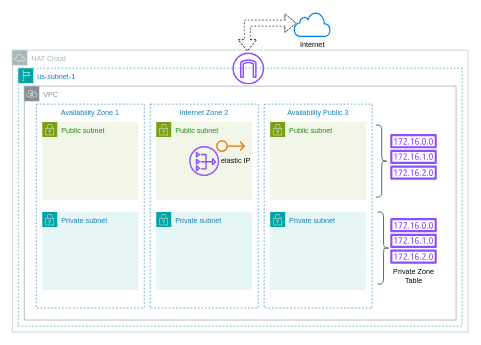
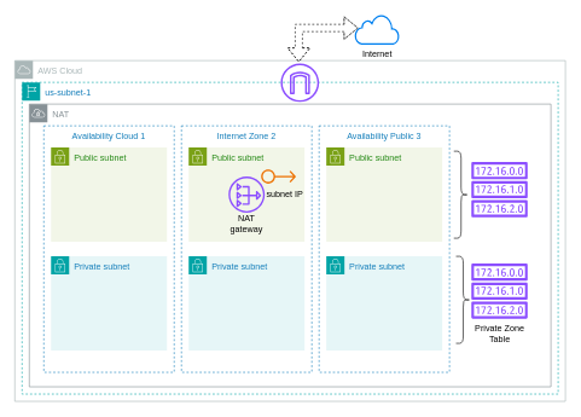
  <mxCell id="0" />
  <mxCell id="1" parent="0" />
- <mxCell id="2" value="NAT Cloud" style="sketch=0;outlineConnect=0;gradientColor=none;html=1;whiteSpace=wrap;fontSize=12;fontStyle=0;shape=mxgraph.aws4.group;grIcon=mxgraph.aws4.group_aws_cloud;strokeColor=#AAB7B8;fillColor=none;verticalAlign=top;align=left;spacingLeft=30;fontColor=#AAB7B8;dashed=0;" parent="1" vertex="1"><mxGeometry x="20" y="83" width="760" height="470" as="geometry" /></mxCell>
+ <mxCell id="2" value="AWS Cloud" style="sketch=0;outlineConnect=0;gradientColor=none;html=1;whiteSpace=wrap;fontSize=12;fontStyle=0;shape=mxgraph.aws4.group;grIcon=mxgraph.aws4.group_aws_cloud;strokeColor=#AAB7B8;fillColor=none;verticalAlign=top;align=left;spacingLeft=30;fontColor=#AAB7B8;dashed=0;" parent="1" vertex="1"><mxGeometry x="20" y="83" width="760" height="470" as="geometry" /></mxCell>
  <mxCell id="3" value="us-subnet-1" style="points=[[0,0],[0.25,0],[0.5,0],[0.75,0],[1,0],[1,0.25],[1,0.5],[1,0.75],[1,1],[0.75,1],[0.5,1],[0.25,1],[0,1],[0,0.75],[0,0.5],[0,0.25]];outlineConnect=0;gradientColor=none;html=1;whiteSpace=wrap;fontSize=12;fontStyle=0;container=1;pointerEvents=0;collapsible=0;recursiveResize=0;shape=mxgraph.aws4.group;grIcon=mxgraph.aws4.group_region;strokeColor=#00A4A6;fillColor=none;verticalAlign=top;align=left;spacingLeft=30;fontColor=#147EBA;dashed=1;" parent="1" vertex="1"><mxGeometry x="30" y="113" width="740" height="430" as="geometry" /></mxCell>
- <mxCell id="4" value="VPC" style="sketch=0;outlineConnect=0;gradientColor=none;html=1;whiteSpace=wrap;fontSize=12;fontStyle=0;shape=mxgraph.aws4.group;grIcon=mxgraph.aws4.group_vpc;strokeColor=#879196;fillColor=none;verticalAlign=top;align=left;spacingLeft=30;fontColor=#879196;dashed=0;" parent="1" vertex="1"><mxGeometry x="40" y="143" width="720" height="390" as="geometry" /></mxCell>
- <mxCell id="5" value="Availability Zone 1" style="fillColor=none;strokeColor=#147EBA;dashed=1;verticalAlign=top;fontStyle=0;fontColor=#147EBA;whiteSpace=wrap;html=1;" parent="1" vertex="1"><mxGeometry x="60" y="173" width="180" height="340" as="geometry" /></mxCell>
+ <mxCell id="4" value="NAT" style="sketch=0;outlineConnect=0;gradientColor=none;html=1;whiteSpace=wrap;fontSize=12;fontStyle=0;shape=mxgraph.aws4.group;grIcon=mxgraph.aws4.group_vpc;strokeColor=#879196;fillColor=none;verticalAlign=top;align=left;spacingLeft=30;fontColor=#879196;dashed=0;" parent="1" vertex="1"><mxGeometry x="40" y="143" width="720" height="390" as="geometry" /></mxCell>
+ <mxCell id="5" value="Availability Cloud 1" style="fillColor=none;strokeColor=#147EBA;dashed=1;verticalAlign=top;fontStyle=0;fontColor=#147EBA;whiteSpace=wrap;html=1;" parent="1" vertex="1"><mxGeometry x="60" y="173" width="180" height="340" as="geometry" /></mxCell>
  <mxCell id="6" value="Internet Zone 2" style="fillColor=none;strokeColor=#147EBA;dashed=1;verticalAlign=top;fontStyle=0;fontColor=#147EBA;whiteSpace=wrap;html=1;" parent="1" vertex="1"><mxGeometry x="250" y="173" width="180" height="340" as="geometry" /></mxCell>
  <mxCell id="7" value="Availability Public 3" style="fillColor=none;strokeColor=#147EBA;dashed=1;verticalAlign=top;fontStyle=0;fontColor=#147EBA;whiteSpace=wrap;html=1;" parent="1" vertex="1"><mxGeometry x="440" y="173" width="180" height="340" as="geometry" /></mxCell>
  <mxCell id="8" value="Public subnet" style="points=[[0,0],[0.25,0],[0.5,0],[0.75,0],[1,0],[1,0.25],[1,0.5],[1,0.75],[1,1],[0.75,1],[0.5,1],[0.25,1],[0,1],[0,0.75],[0,0.5],[0,0.25]];outlineConnect=0;gradientColor=none;html=1;whiteSpace=wrap;fontSize=12;fontStyle=0;container=1;pointerEvents=0;collapsible=0;recursiveResize=0;shape=mxgraph.aws4.group;grIcon=mxgraph.aws4.group_security_group;grStroke=0;strokeColor=#7AA116;fillColor=#F2F6E8;verticalAlign=top;align=left;spacingLeft=30;fontColor=#248814;dashed=0;" parent="1" vertex="1"><mxGeometry x="70" y="203" width="160" height="130" as="geometry" /></mxCell>
  <mxCell id="9" value="Public subnet" style="points=[[0,0],[0.25,0],[0.5,0],[0.75,0],[1,0],[1,0.25],[1,0.5],[1,0.75],[1,1],[0.75,1],[0.5,1],[0.25,1],[0,1],[0,0.75],[0,0.5],[0,0.25]];outlineConnect=0;gradientColor=none;html=1;whiteSpace=wrap;fontSize=12;fontStyle=0;container=1;pointerEvents=0;collapsible=0;recursiveResize=0;shape=mxgraph.aws4.group;grIcon=mxgraph.aws4.group_security_group;grStroke=0;strokeColor=#7AA116;fillColor=#F2F6E8;verticalAlign=top;align=left;spacingLeft=30;fontColor=#248814;dashed=0;" parent="1" vertex="1"><mxGeometry x="260" y="203" width="160" height="130" as="geometry" /></mxCell>
  <mxCell id="10" value="" style="sketch=0;outlineConnect=0;fontColor=#232F3E;gradientColor=none;fillColor=#8C4FFF;strokeColor=none;dashed=0;verticalLabelPosition=bottom;verticalAlign=top;align=center;html=1;fontSize=12;fontStyle=0;aspect=fixed;pointerEvents=1;shape=mxgraph.aws4.nat_gateway;" parent="9" vertex="1"><mxGeometry x="55" y="40" width="50" height="50" as="geometry" /></mxCell>
- <mxCell id="11" value="elastic IP" style="text;html=1;align=center;verticalAlign=middle;whiteSpace=wrap;rounded=0;labelBackgroundColor=none;fontColor=#000000;" parent="9" vertex="1"><mxGeometry x="103" y="50" width="60" height="30" as="geometry" /></mxCell>
+ <mxCell id="11" value="subnet IP" style="text;html=1;align=center;verticalAlign=middle;whiteSpace=wrap;rounded=0;labelBackgroundColor=none;fontColor=#000000;" parent="9" vertex="1"><mxGeometry x="103" y="50" width="60" height="30" as="geometry" /></mxCell>
  <mxCell id="12" value="Public subnet" style="points=[[0,0],[0.25,0],[0.5,0],[0.75,0],[1,0],[1,0.25],[1,0.5],[1,0.75],[1,1],[0.75,1],[0.5,1],[0.25,1],[0,1],[0,0.75],[0,0.5],[0,0.25]];outlineConnect=0;gradientColor=none;html=1;whiteSpace=wrap;fontSize=12;fontStyle=0;container=1;pointerEvents=0;collapsible=0;recursiveResize=0;shape=mxgraph.aws4.group;grIcon=mxgraph.aws4.group_security_group;grStroke=0;strokeColor=#7AA116;fillColor=#F2F6E8;verticalAlign=top;align=left;spacingLeft=30;fontColor=#248814;dashed=0;" parent="1" vertex="1"><mxGeometry x="450" y="203" width="160" height="130" as="geometry" /></mxCell>
  <mxCell id="13" value="Private subnet" style="points=[[0,0],[0.25,0],[0.5,0],[0.75,0],[1,0],[1,0.25],[1,0.5],[1,0.75],[1,1],[0.75,1],[0.5,1],[0.25,1],[0,1],[0,0.75],[0,0.5],[0,0.25]];outlineConnect=0;gradientColor=none;html=1;whiteSpace=wrap;fontSize=12;fontStyle=0;container=1;pointerEvents=0;collapsible=0;recursiveResize=0;shape=mxgraph.aws4.group;grIcon=mxgraph.aws4.group_security_group;grStroke=0;strokeColor=#00A4A6;fillColor=#E6F6F7;verticalAlign=top;align=left;spacingLeft=30;fontColor=#147EBA;dashed=0;" parent="1" vertex="1"><mxGeometry x="70" y="353" width="160" height="130" as="geometry" /></mxCell>
  <mxCell id="14" value="Private subnet" style="points=[[0,0],[0.25,0],[0.5,0],[0.75,0],[1,0],[1,0.25],[1,0.5],[1,0.75],[1,1],[0.75,1],[0.5,1],[0.25,1],[0,1],[0,0.75],[0,0.5],[0,0.25]];outlineConnect=0;gradientColor=none;html=1;whiteSpace=wrap;fontSize=12;fontStyle=0;container=1;pointerEvents=0;collapsible=0;recursiveResize=0;shape=mxgraph.aws4.group;grIcon=mxgraph.aws4.group_security_group;grStroke=0;strokeColor=#00A4A6;fillColor=#E6F6F7;verticalAlign=top;align=left;spacingLeft=30;fontColor=#147EBA;dashed=0;" parent="1" vertex="1"><mxGeometry x="260" y="353" width="160" height="130" as="geometry" /></mxCell>
  <mxCell id="15" value="Private subnet" style="points=[[0,0],[0.25,0],[0.5,0],[0.75,0],[1,0],[1,0.25],[1,0.5],[1,0.75],[1,1],[0.75,1],[0.5,1],[0.25,1],[0,1],[0,0.75],[0,0.5],[0,0.25]];outlineConnect=0;gradientColor=none;html=1;whiteSpace=wrap;fontSize=12;fontStyle=0;container=1;pointerEvents=0;collapsible=0;recursiveResize=0;shape=mxgraph.aws4.group;grIcon=mxgraph.aws4.group_security_group;grStroke=0;strokeColor=#00A4A6;fillColor=#E6F6F7;verticalAlign=top;align=left;spacingLeft=30;fontColor=#147EBA;dashed=0;" parent="1" vertex="1"><mxGeometry x="450" y="353" width="160" height="130" as="geometry" /></mxCell>
  <mxCell id="16" value="" style="sketch=0;outlineConnect=0;fontColor=#232F3E;gradientColor=none;fillColor=#ED7100;strokeColor=none;dashed=0;verticalLabelPosition=bottom;verticalAlign=top;align=center;html=1;fontSize=12;fontStyle=0;aspect=fixed;pointerEvents=1;shape=mxgraph.aws4.elastic_ip_address;" parent="1" vertex="1"><mxGeometry x="360" y="233" width="48" height="20" as="geometry" /></mxCell>
  <mxCell id="17" value="" style="sketch=0;outlineConnect=0;fontColor=#232F3E;gradientColor=none;fillColor=#8C4FFF;strokeColor=none;dashed=0;verticalLabelPosition=bottom;verticalAlign=top;align=center;html=1;fontSize=12;fontStyle=0;aspect=fixed;pointerEvents=1;shape=mxgraph.aws4.route_table;" parent="1" vertex="1"><mxGeometry x="650" y="223" width="78" height="76" as="geometry" /></mxCell>
  <mxCell id="18" value="" style="sketch=0;outlineConnect=0;fontColor=#232F3E;gradientColor=none;fillColor=#8C4FFF;strokeColor=none;dashed=0;verticalLabelPosition=bottom;verticalAlign=top;align=center;html=1;fontSize=12;fontStyle=0;aspect=fixed;pointerEvents=1;shape=mxgraph.aws4.route_table;" parent="1" vertex="1"><mxGeometry x="650" y="363" width="78" height="76" as="geometry" /></mxCell>
  <mxCell id="19" value="" style="shape=curlyBracket;whiteSpace=wrap;html=1;rounded=1;flipH=1;labelPosition=right;verticalLabelPosition=middle;align=left;verticalAlign=middle;" parent="1" vertex="1"><mxGeometry x="626" y="208" width="20" height="120" as="geometry" /></mxCell>
  <mxCell id="20" value="" style="shape=curlyBracket;whiteSpace=wrap;html=1;rounded=1;flipH=1;labelPosition=right;verticalLabelPosition=middle;align=left;verticalAlign=middle;" parent="1" vertex="1"><mxGeometry x="629" y="353" width="20" height="120" as="geometry" /></mxCell>
+ <mxCell id="21" value="NAT gateway" style="text;html=1;align=center;verticalAlign=middle;whiteSpace=wrap;rounded=0;fontColor=#000000;" parent="1" vertex="1"><mxGeometry x="310" y="293" width="60" height="30" as="geometry" /></mxCell>
  <mxCell id="22" value="Private Zone Table" style="text;html=1;align=center;verticalAlign=middle;whiteSpace=wrap;rounded=0;" parent="1" vertex="1"><mxGeometry x="648.5" y="444" width="81" height="30" as="geometry" /></mxCell>
  <mxCell id="23" value="" style="sketch=0;outlineConnect=0;fontColor=#232F3E;gradientColor=none;fillColor=#8C4FFF;strokeColor=none;dashed=0;verticalLabelPosition=bottom;verticalAlign=top;align=center;html=1;fontSize=12;fontStyle=0;aspect=fixed;pointerEvents=1;shape=mxgraph.aws4.internet_gateway;" parent="1" vertex="1"><mxGeometry x="387" y="87" width="53" height="53" as="geometry" /></mxCell>
  <mxCell id="24" value="Internet" style="html=1;verticalLabelPosition=bottom;align=center;labelBackgroundColor=none;verticalAlign=top;strokeWidth=2;strokeColor=#0080F0;shadow=0;dashed=0;shape=mxgraph.ios7.icons.cloud;" parent="1" vertex="1"><mxGeometry x="490" y="20" width="60" height="40" as="geometry" /></mxCell>
  <mxCell id="25" value="" style="shape=flexArrow;endArrow=classic;startArrow=classic;html=1;rounded=0;entryX=0;entryY=0.575;entryDx=0;entryDy=0;entryPerimeter=0;dashed=1;" parent="1" edge="1"><mxGeometry width="100" height="100" relative="1" as="geometry"><mxPoint x="412" y="85" as="sourcePoint" /><mxPoint x="494" y="38" as="targetPoint" /><Array as="points"><mxPoint x="412" y="38" /></Array></mxGeometry></mxCell>
